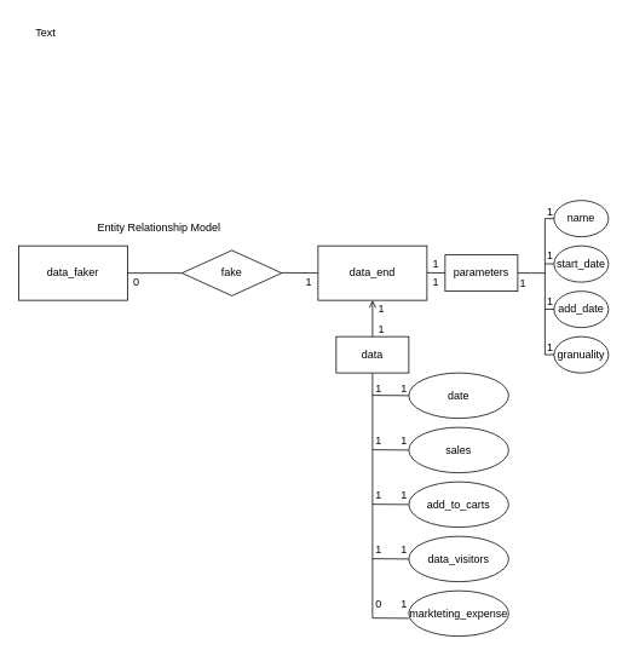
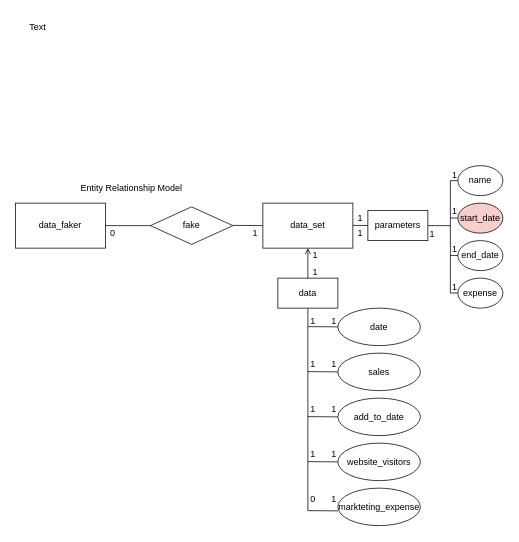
  <mxCell id="0" />
  <mxCell id="1" parent="0" />
  <mxCell id="2" value="Entity Relationship Model" style="text;html=1;align=center;verticalAlign=middle;whiteSpace=wrap;rounded=0;" vertex="1" parent="1"><mxGeometry x="95" y="240" width="160" height="20" as="geometry" /></mxCell>
  <mxCell id="3" value="data_faker" style="rounded=0;whiteSpace=wrap;html=1;" vertex="1" parent="1"><mxGeometry x="20" y="270" width="120" height="60" as="geometry" /></mxCell>
  <mxCell id="4" value="fake" style="rhombus;whiteSpace=wrap;html=1;" vertex="1" parent="1"><mxGeometry x="200" y="275" width="110" height="50" as="geometry" /></mxCell>
- <mxCell id="5" value="data_end" style="rounded=0;whiteSpace=wrap;html=1;" vertex="1" parent="1"><mxGeometry x="350" y="270" width="120" height="60" as="geometry" /></mxCell>
+ <mxCell id="5" value="data_set" style="rounded=0;whiteSpace=wrap;html=1;" vertex="1" parent="1"><mxGeometry x="350" y="270" width="120" height="60" as="geometry" /></mxCell>
  <mxCell id="6" value="name" style="ellipse;whiteSpace=wrap;html=1;" vertex="1" parent="1"><mxGeometry x="610" width="60" height="40" as="geometry" y="220" /></mxCell>
- <mxCell id="7" value="start_date" style="ellipse;whiteSpace=wrap;html=1;" vertex="1" parent="1"><mxGeometry x="610" y="270" width="60" height="40" as="geometry" /></mxCell>
- <mxCell id="8" value="add_date" style="ellipse;whiteSpace=wrap;html=1;" vertex="1" parent="1"><mxGeometry x="610" y="320" width="60" height="40" as="geometry" /></mxCell>
- <mxCell id="9" value="granuality" style="ellipse;whiteSpace=wrap;html=1;" vertex="1" parent="1"><mxGeometry x="610" y="370" width="60" height="40" as="geometry" /></mxCell>
+ <mxCell id="7" value="start_date" style="ellipse;whiteSpace=wrap;html=1;fillColor=#f8cecc;" vertex="1" parent="1"><mxGeometry x="610" y="270" width="60" height="40" as="geometry" /></mxCell>
+ <mxCell id="8" value="end_date" style="ellipse;whiteSpace=wrap;html=1;" vertex="1" parent="1"><mxGeometry x="610" y="320" width="60" height="40" as="geometry" /></mxCell>
+ <mxCell id="9" value="expense" style="ellipse;whiteSpace=wrap;html=1;" vertex="1" parent="1"><mxGeometry x="610" y="370" width="60" height="40" as="geometry" /></mxCell>
  <mxCell id="10" value="date" style="ellipse;whiteSpace=wrap;html=1;" vertex="1" parent="1"><mxGeometry x="450" y="410" width="110" height="50" as="geometry" /></mxCell>
  <mxCell id="11" value="sales" style="ellipse;whiteSpace=wrap;html=1;" vertex="1" parent="1"><mxGeometry x="450" y="470" width="110" height="50" as="geometry" /></mxCell>
- <mxCell id="12" value="add_to_carts" style="ellipse;whiteSpace=wrap;html=1;" vertex="1" parent="1"><mxGeometry x="450" y="530" width="110" height="50" as="geometry" /></mxCell>
- <mxCell id="13" value="data_visitors" style="ellipse;whiteSpace=wrap;html=1;" vertex="1" parent="1"><mxGeometry x="450" y="590" width="110" height="50" as="geometry" /></mxCell>
+ <mxCell id="12" value="add_to_date" style="ellipse;whiteSpace=wrap;html=1;" vertex="1" parent="1"><mxGeometry x="450" y="530" width="110" height="50" as="geometry" /></mxCell>
+ <mxCell id="13" value="website_visitors" style="ellipse;whiteSpace=wrap;html=1;" vertex="1" parent="1"><mxGeometry x="450" y="590" width="110" height="50" as="geometry" /></mxCell>
  <mxCell id="14" value="markteting_expense" style="ellipse;whiteSpace=wrap;html=1;" vertex="1" parent="1"><mxGeometry x="450" y="650" width="110" height="50" as="geometry" /></mxCell>
  <mxCell id="15" value="" style="endArrow=none;html=1;rounded=0;entryX=0;entryY=0.5;entryDx=0;entryDy=0;" edge="1" parent="1" target="4"><mxGeometry width="50" height="50" relative="1" as="geometry"><mxPoint x="140" y="300" as="sourcePoint" /><mxPoint x="190" y="250" as="targetPoint" /></mxGeometry></mxCell>
  <mxCell id="16" value="" style="endArrow=none;html=1;rounded=0;" edge="1" parent="1"><mxGeometry width="50" height="50" relative="1" as="geometry"><mxPoint x="310" y="299.66" as="sourcePoint" /><mxPoint x="350" y="300" as="targetPoint" /></mxGeometry></mxCell>
  <mxCell id="17" value="" style="endArrow=none;html=1;rounded=0;" edge="1" parent="1"><mxGeometry width="50" height="50" relative="1" as="geometry"><mxPoint x="470" y="299.66" as="sourcePoint" /><mxPoint x="500" y="300" as="targetPoint" /></mxGeometry></mxCell>
  <mxCell id="18" value="0" style="text;html=1;align=center;verticalAlign=middle;whiteSpace=wrap;rounded=0;" vertex="1" parent="1"><mxGeometry x="120" y="295" width="60" height="30" as="geometry" /></mxCell>
  <mxCell id="19" value="1" style="text;html=1;align=center;verticalAlign=middle;whiteSpace=wrap;rounded=0;" vertex="1" parent="1"><mxGeometry x="310" y="295" width="60" height="30" as="geometry" /></mxCell>
  <mxCell id="20" value="" style="endArrow=open;html=1;rounded=0;entryX=0.5;entryY=1;entryDx=0;entryDy=0;exitX=0.5;exitY=0;exitDx=0;exitDy=0;" edge="1" parent="1" source="22" target="5"><mxGeometry width="50" height="50" relative="1" as="geometry"><mxPoint x="410" y="360" as="sourcePoint" /><mxPoint x="460" y="310" as="targetPoint" /></mxGeometry></mxCell>
  <mxCell id="21" value="" style="endArrow=none;html=1;rounded=0;entryX=0.5;entryY=1;entryDx=0;entryDy=0;" edge="1" parent="1"><mxGeometry width="50" height="50" relative="1" as="geometry"><mxPoint x="410" y="680" as="sourcePoint" /><mxPoint x="410" y="410" as="targetPoint" /></mxGeometry></mxCell>
  <mxCell id="22" value="data" style="rounded=0;whiteSpace=wrap;html=1;" vertex="1" parent="1"><mxGeometry x="370" y="370" width="80" height="40" as="geometry" /></mxCell>
  <mxCell id="23" value="parameters" style="rounded=0;whiteSpace=wrap;html=1;" vertex="1" parent="1"><mxGeometry x="490" y="280" width="80" height="40" as="geometry" /></mxCell>
  <mxCell id="24" value="" style="endArrow=none;html=1;rounded=0;entryX=0;entryY=0.5;entryDx=0;entryDy=0;" edge="1" parent="1" target="10"><mxGeometry width="50" height="50" relative="1" as="geometry"><mxPoint x="410" y="434.66" as="sourcePoint" /><mxPoint x="470" y="434.66" as="targetPoint" /></mxGeometry></mxCell>
  <mxCell id="25" value="" style="endArrow=none;html=1;rounded=0;entryX=0;entryY=0.5;entryDx=0;entryDy=0;" edge="1" parent="1"><mxGeometry width="50" height="50" relative="1" as="geometry"><mxPoint x="410" y="494.66" as="sourcePoint" /><mxPoint x="450" y="495" as="targetPoint" /></mxGeometry></mxCell>
  <mxCell id="26" value="" style="endArrow=none;html=1;rounded=0;entryX=0;entryY=0.5;entryDx=0;entryDy=0;" edge="1" parent="1"><mxGeometry width="50" height="50" relative="1" as="geometry"><mxPoint x="410" y="554.66" as="sourcePoint" /><mxPoint x="450" y="555" as="targetPoint" /></mxGeometry></mxCell>
  <mxCell id="27" value="" style="endArrow=none;html=1;rounded=0;entryX=0;entryY=0.5;entryDx=0;entryDy=0;" edge="1" parent="1"><mxGeometry width="50" height="50" relative="1" as="geometry"><mxPoint x="410" y="614.66" as="sourcePoint" /><mxPoint x="450" y="615" as="targetPoint" /></mxGeometry></mxCell>
  <mxCell id="28" value="" style="endArrow=none;html=1;rounded=0;entryX=0;entryY=0.5;entryDx=0;entryDy=0;" edge="1" parent="1"><mxGeometry width="50" height="50" relative="1" as="geometry"><mxPoint x="410" y="680" as="sourcePoint" /><mxPoint x="450" y="680.34" as="targetPoint" /></mxGeometry></mxCell>
  <mxCell id="29" value="" style="endArrow=none;html=1;rounded=0;" edge="1" parent="1"><mxGeometry width="50" height="50" relative="1" as="geometry"><mxPoint x="600" y="390" as="sourcePoint" /><mxPoint x="600" y="240" as="targetPoint" /></mxGeometry></mxCell>
  <mxCell id="30" value="" style="endArrow=none;html=1;rounded=0;" edge="1" parent="1"><mxGeometry width="50" height="50" relative="1" as="geometry"><mxPoint x="570" y="300" as="sourcePoint" /><mxPoint x="600" y="300" as="targetPoint" /></mxGeometry></mxCell>
  <mxCell id="31" value="" style="endArrow=none;html=1;rounded=0;entryX=0;entryY=0.5;entryDx=0;entryDy=0;" edge="1" parent="1" target="6"><mxGeometry width="50" height="50" relative="1" as="geometry"><mxPoint x="600" y="240" as="sourcePoint" /><mxPoint x="630" y="240" as="targetPoint" /></mxGeometry></mxCell>
  <mxCell id="32" value="" style="endArrow=none;html=1;rounded=0;entryX=0;entryY=0.5;entryDx=0;entryDy=0;" edge="1" parent="1"><mxGeometry width="50" height="50" relative="1" as="geometry"><mxPoint x="600" y="289.89" as="sourcePoint" /><mxPoint x="610" y="289.89" as="targetPoint" /><Array as="points"><mxPoint x="600" y="289.89" /></Array></mxGeometry></mxCell>
  <mxCell id="33" value="" style="endArrow=none;html=1;rounded=0;entryX=0;entryY=0.5;entryDx=0;entryDy=0;" edge="1" parent="1"><mxGeometry width="50" height="50" relative="1" as="geometry"><mxPoint x="600" y="339.89" as="sourcePoint" /><mxPoint x="610" y="339.89" as="targetPoint" /></mxGeometry></mxCell>
  <mxCell id="34" value="" style="endArrow=none;html=1;rounded=0;entryX=0;entryY=0.5;entryDx=0;entryDy=0;" edge="1" parent="1"><mxGeometry width="50" height="50" relative="1" as="geometry"><mxPoint x="600" y="389.89" as="sourcePoint" /><mxPoint x="610" y="389.89" as="targetPoint" /></mxGeometry></mxCell>
  <mxCell id="35" value="1" style="text;html=1;align=center;verticalAlign=middle;whiteSpace=wrap;rounded=0;" vertex="1" parent="1"><mxGeometry x="390" y="325" width="60" height="30" as="geometry" /></mxCell>
  <mxCell id="36" value="1" style="text;html=1;align=center;verticalAlign=middle;whiteSpace=wrap;rounded=0;" vertex="1" parent="1"><mxGeometry x="390" y="347" width="60" height="30" as="geometry" /></mxCell>
  <mxCell id="37" value="1" style="text;html=1;align=center;verticalAlign=middle;whiteSpace=wrap;rounded=0;" vertex="1" parent="1"><mxGeometry x="450" y="295" width="60" height="30" as="geometry" /></mxCell>
  <mxCell id="38" value="1" style="text;html=1;align=center;verticalAlign=middle;whiteSpace=wrap;rounded=0;" vertex="1" parent="1"><mxGeometry x="450" y="275" width="60" height="30" as="geometry" /></mxCell>
  <mxCell id="39" value="1" style="text;html=1;align=center;verticalAlign=middle;whiteSpace=wrap;rounded=0;" vertex="1" parent="1"><mxGeometry x="546" y="296" width="60" height="30" as="geometry" /></mxCell>
  <mxCell id="40" value="1" style="text;html=1;align=center;verticalAlign=middle;whiteSpace=wrap;rounded=0;" vertex="1" parent="1"><mxGeometry x="576" y="218" width="60" height="30" as="geometry" /></mxCell>
  <mxCell id="41" value="1" style="text;html=1;align=center;verticalAlign=middle;whiteSpace=wrap;rounded=0;" vertex="1" parent="1"><mxGeometry x="576" y="266" width="60" height="30" as="geometry" /></mxCell>
  <mxCell id="42" value="1" style="text;html=1;align=center;verticalAlign=middle;whiteSpace=wrap;rounded=0;" vertex="1" parent="1"><mxGeometry x="576" y="317" width="60" height="30" as="geometry" /></mxCell>
  <mxCell id="43" value="1" style="text;html=1;align=center;verticalAlign=middle;whiteSpace=wrap;rounded=0;" vertex="1" parent="1"><mxGeometry x="576" y="367" width="60" height="30" as="geometry" /></mxCell>
  <mxCell id="44" value="1" style="text;html=1;align=center;verticalAlign=middle;whiteSpace=wrap;rounded=0;" vertex="1" parent="1"><mxGeometry x="387" y="413" width="60" height="30" as="geometry" /></mxCell>
  <mxCell id="45" value="1" style="text;html=1;align=center;verticalAlign=middle;whiteSpace=wrap;rounded=0;" vertex="1" parent="1"><mxGeometry x="415" y="413" width="60" height="30" as="geometry" /></mxCell>
  <mxCell id="46" value="1" style="text;html=1;align=center;verticalAlign=middle;whiteSpace=wrap;rounded=0;" vertex="1" parent="1"><mxGeometry x="387" y="470" width="60" height="30" as="geometry" /></mxCell>
  <mxCell id="47" value="1" style="text;html=1;align=center;verticalAlign=middle;whiteSpace=wrap;rounded=0;" vertex="1" parent="1"><mxGeometry x="415" y="470" width="60" height="30" as="geometry" /></mxCell>
  <mxCell id="48" value="1" style="text;html=1;align=center;verticalAlign=middle;whiteSpace=wrap;rounded=0;" vertex="1" parent="1"><mxGeometry x="387" y="530" width="60" height="30" as="geometry" /></mxCell>
  <mxCell id="49" value="1" style="text;html=1;align=center;verticalAlign=middle;whiteSpace=wrap;rounded=0;" vertex="1" parent="1"><mxGeometry x="415" y="530" width="60" height="30" as="geometry" /></mxCell>
  <mxCell id="50" value="1" style="text;html=1;align=center;verticalAlign=middle;whiteSpace=wrap;rounded=0;" vertex="1" parent="1"><mxGeometry x="387" y="590" width="60" height="30" as="geometry" /></mxCell>
  <mxCell id="51" value="1" style="text;html=1;align=center;verticalAlign=middle;whiteSpace=wrap;rounded=0;" vertex="1" parent="1"><mxGeometry x="415" y="590" width="60" height="30" as="geometry" /></mxCell>
  <mxCell id="52" value="0" style="text;html=1;align=center;verticalAlign=middle;whiteSpace=wrap;rounded=0;" vertex="1" parent="1"><mxGeometry x="387" y="650" width="60" height="30" as="geometry" /></mxCell>
  <mxCell id="53" value="1" style="text;html=1;align=center;verticalAlign=middle;whiteSpace=wrap;rounded=0;" vertex="1" parent="1"><mxGeometry x="415" y="650" width="60" height="30" as="geometry" /></mxCell>
  <mxCell id="54" value="Text" style="text;html=1;align=center;verticalAlign=middle;whiteSpace=wrap;rounded=0;" vertex="1" parent="1"><mxGeometry x="20" y="20" width="60" height="30" as="geometry" /></mxCell>
